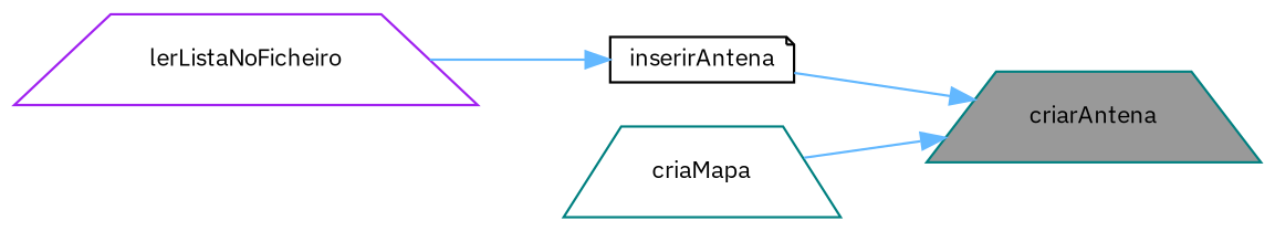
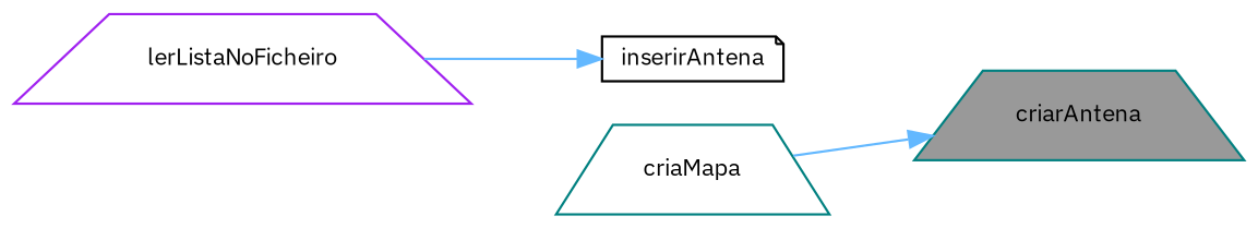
  digraph {
    fontname="IBM Plex Sans"
    rankdir=RL
    node [color=teal fillcolor=white fontname="IBM Plex Sans" fontsize=10 shape=trapezium style=filled]
    edge [color=steelblue1 dir=back fontname="IBM Plex Sans" fontsize=10 labelfontname=Helvetica labelfontsize=10 style=solid]
    n1 [fillcolor=grey60 fontcolor=black height=0.2 label=criarAntena width=0.4]
    n2 [color=black height=0.2 label=inserirAntena shape=note width=0.4]
    n3 [height=0.2 label=criaMapa width=0.4]
    n4 [color=purple height=0.2 label=lerListaNoFicheiro width=0.4]
-   n1 -> n2
    n1 -> n3
    n2 -> n4
  }
